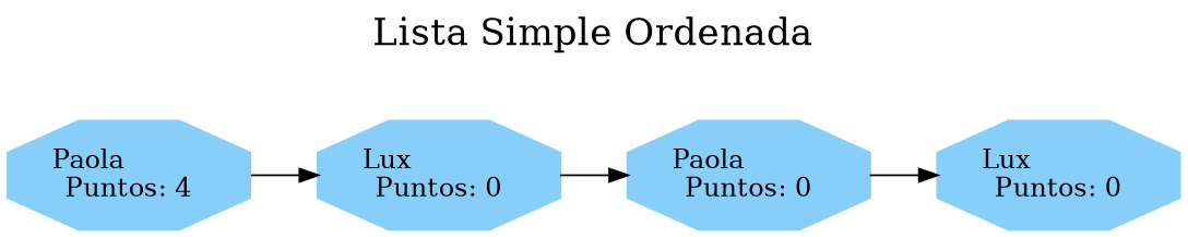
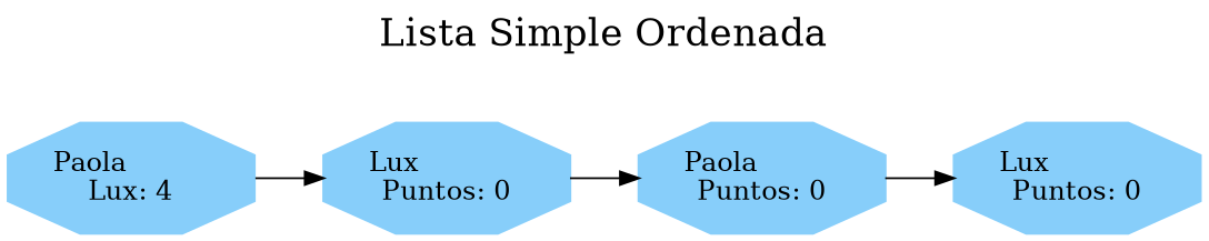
  digraph {
    fontsize=20
    label="Lista Simple Ordenada"
    labelloc=t
    rankdir=LR
    node [color=lightskyblue fontcolor=black shape=octagon style=filled]
    n1 [label="Lux\lPuntos: 0"]
    n2 [label="Paola\lPuntos: 0"]
    n3 [label="Lux\lPuntos: 0"]
-   n4 [label="Paola\lPuntos: 4"]
+   n4 [label="Paola\lLux: 4"]
    n2 -> n1
    n3 -> n2
    n4 -> n3
  }
